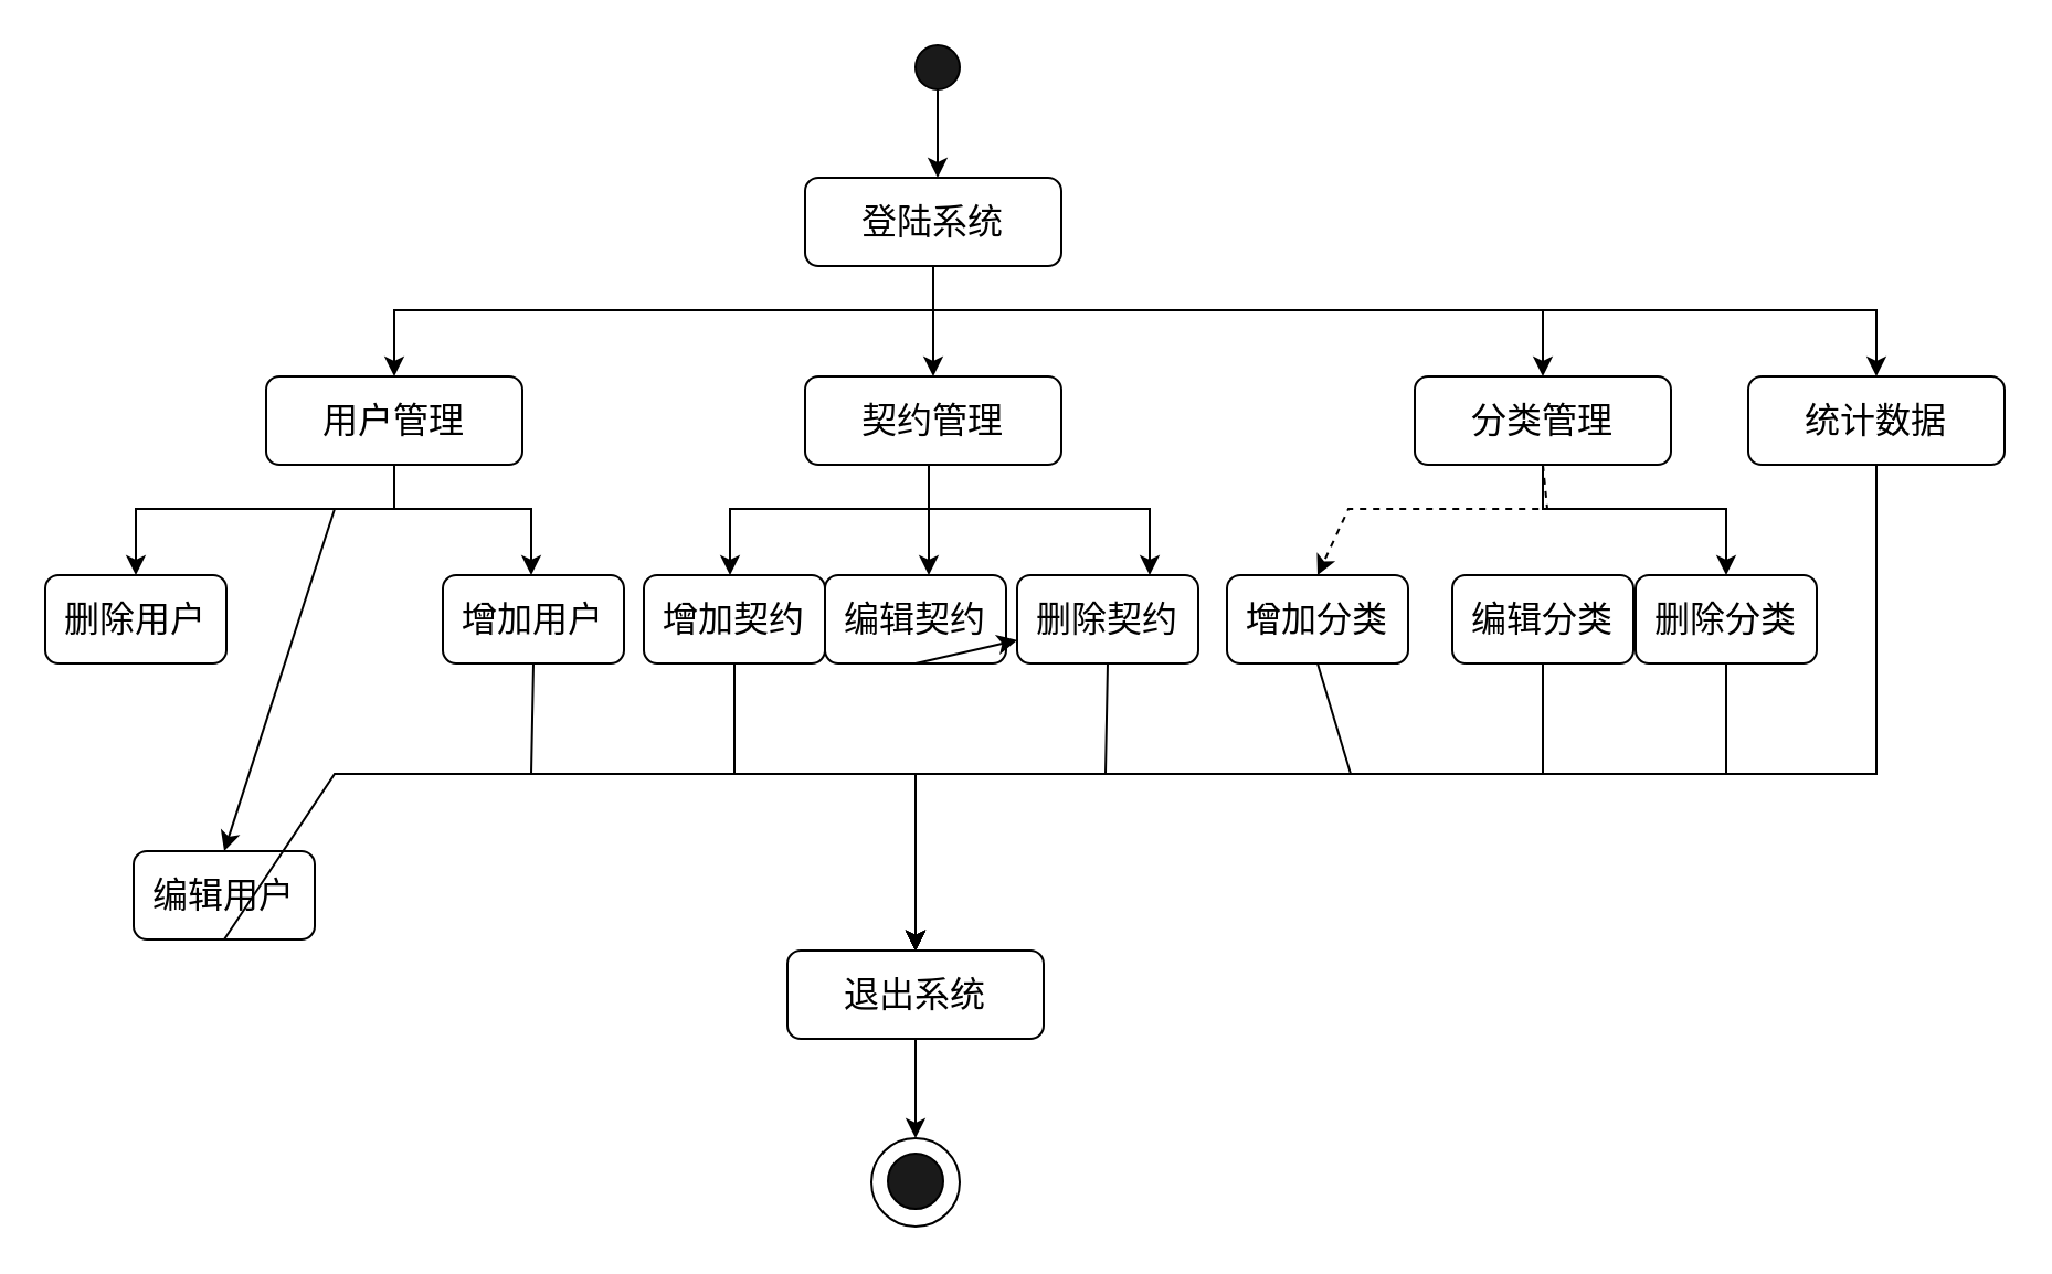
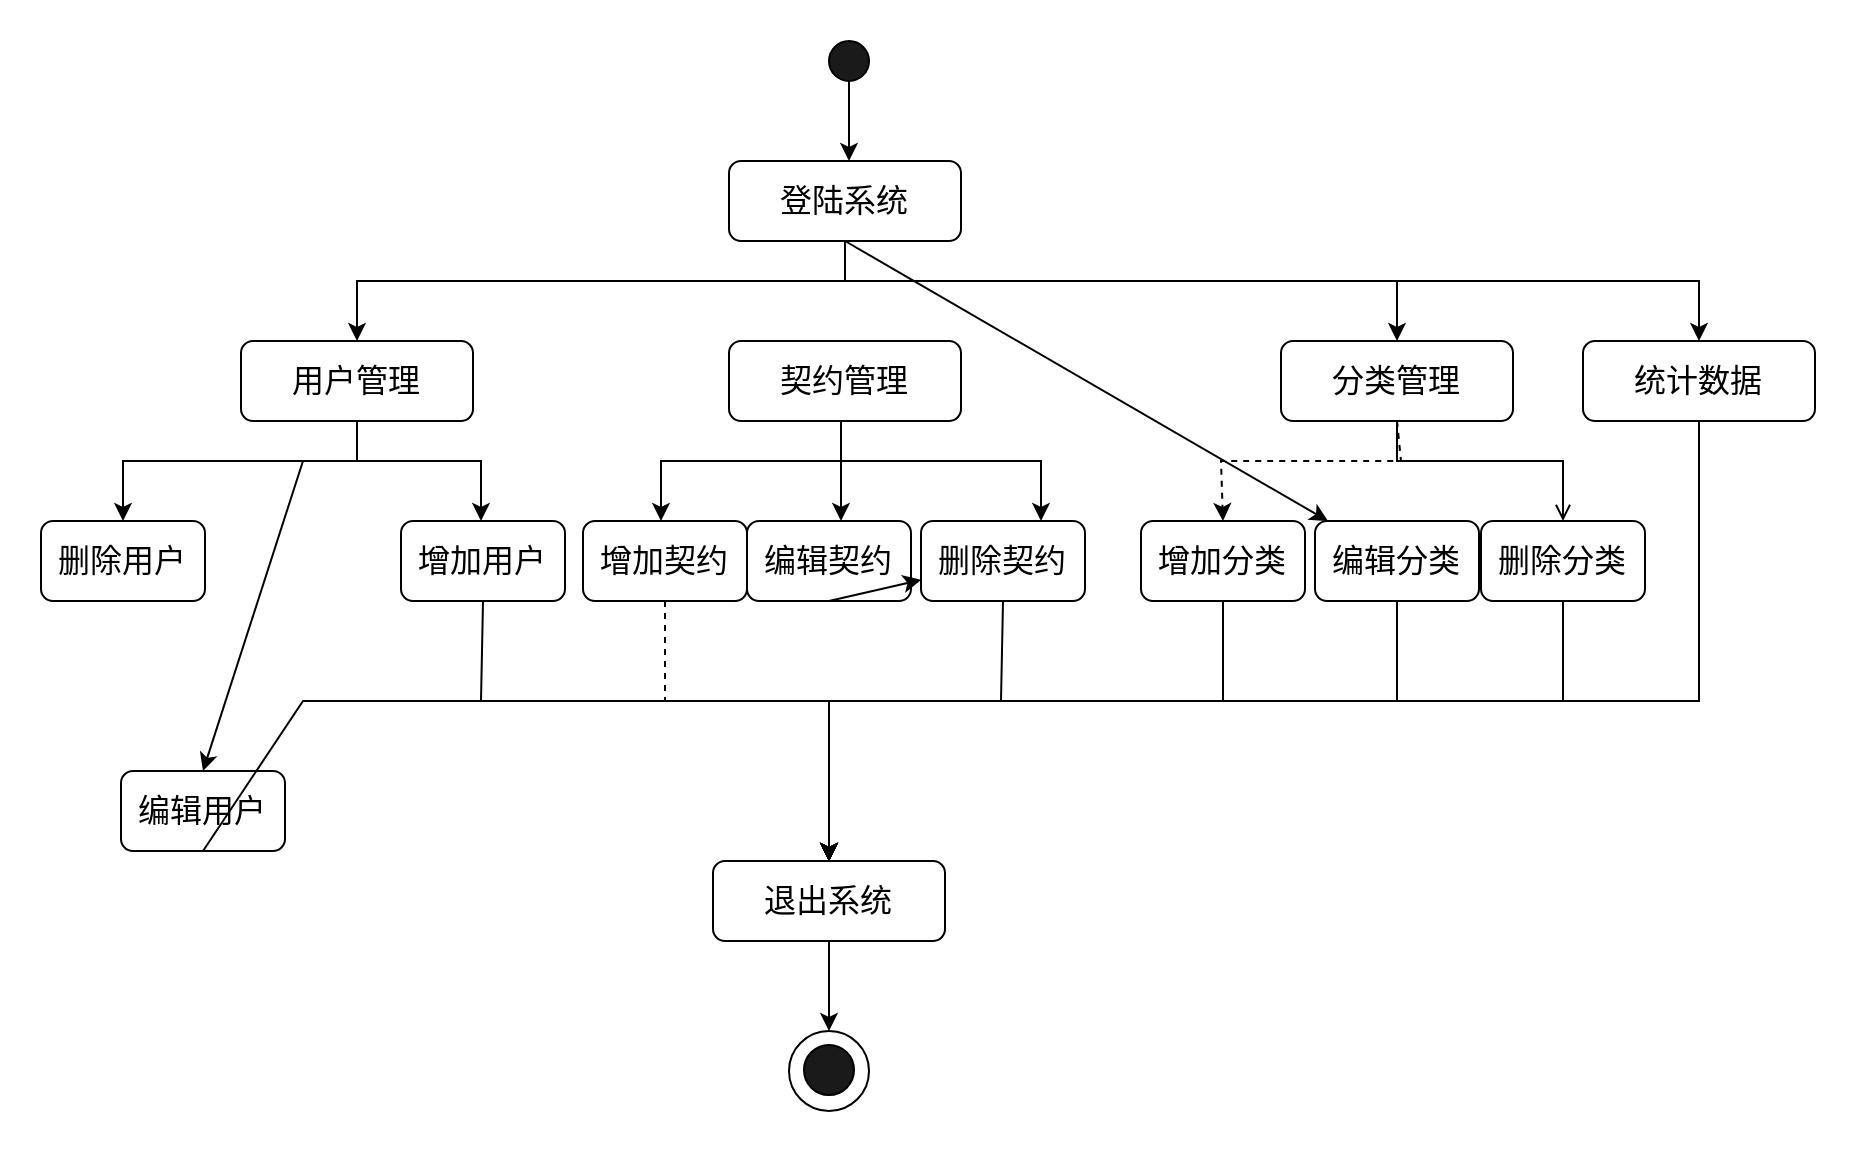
  <mxCell id="0" />
  <mxCell id="1" parent="0" />
  <mxCell id="2" value="" style="edgeStyle=orthogonalEdgeStyle;rounded=0;orthogonalLoop=1;jettySize=auto;html=1;fontFamily=Times New Roman;fontSize=16;" parent="1" source="3" edge="1"><mxGeometry relative="1" as="geometry"><mxPoint x="424" y="80" as="targetPoint" /></mxGeometry></mxCell>
  <mxCell id="3" value="" style="ellipse;whiteSpace=wrap;html=1;aspect=fixed;fillColor=#1A1A1A;fontFamily=Times New Roman;fontSize=16;" parent="1" vertex="1"><mxGeometry x="414" y="20" width="20" height="20" as="geometry" /></mxCell>
  <mxCell id="4" value="登陆系统" style="rounded=1;whiteSpace=wrap;html=1;fillColor=#FFFFFF;fontSize=16;fontFamily=Times New Roman;" parent="1" vertex="1"><mxGeometry x="364" y="80" width="116" height="40" as="geometry" /></mxCell>
  <mxCell id="5" value="用户管理" style="rounded=1;whiteSpace=wrap;html=1;fillColor=#FFFFFF;fontSize=16;fontFamily=Times New Roman;" parent="1" vertex="1"><mxGeometry x="120" y="170" width="116" height="40" as="geometry" /></mxCell>
  <mxCell id="6" value="契约管理" style="rounded=1;whiteSpace=wrap;html=1;fillColor=#FFFFFF;fontSize=16;fontFamily=Times New Roman;" parent="1" vertex="1"><mxGeometry x="364" y="170" width="116" height="40" as="geometry" /></mxCell>
  <mxCell id="7" value="分类管理" style="rounded=1;whiteSpace=wrap;html=1;fillColor=#FFFFFF;fontSize=16;fontFamily=Times New Roman;" parent="1" vertex="1"><mxGeometry x="640" y="170" width="116" height="40" as="geometry" /></mxCell>
  <mxCell id="8" value="" style="endArrow=classic;html=1;rounded=0;exitX=0.5;exitY=1;exitDx=0;exitDy=0;entryX=0.5;entryY=0;entryDx=0;entryDy=0;fontSize=16;fontFamily=Times New Roman;" parent="1" source="4" target="5" edge="1"><mxGeometry width="50" height="50" relative="1" as="geometry"><mxPoint x="470" y="310" as="sourcePoint" /><mxPoint x="520" y="260" as="targetPoint" /><Array as="points"><mxPoint x="422" y="140" /><mxPoint x="178" y="140" /></Array></mxGeometry></mxCell>
- <mxCell id="9" value="" style="endArrow=classic;html=1;rounded=0;exitX=0.5;exitY=1;exitDx=0;exitDy=0;entryX=0.5;entryY=0;entryDx=0;entryDy=0;fontSize=16;fontFamily=Times New Roman;" parent="1" source="4" target="6" edge="1"><mxGeometry width="50" height="50" relative="1" as="geometry"><mxPoint x="470" y="310" as="sourcePoint" /><mxPoint x="520" y="260" as="targetPoint" /></mxGeometry></mxCell>
+ <mxCell id="9" value="" style="endArrow=classic;html=1;rounded=0;exitX=0.5;exitY=1;exitDx=0;exitDy=0;fontSize=16;fontFamily=Times New Roman;" parent="1" source="4" target="20" edge="1"><mxGeometry width="50" height="50" relative="1" as="geometry"><mxPoint x="470" y="310" as="sourcePoint" /><mxPoint x="520" y="260" as="targetPoint" /></mxGeometry></mxCell>
  <mxCell id="10" value="" style="endArrow=classic;html=1;rounded=0;exitX=0.5;exitY=1;exitDx=0;exitDy=0;entryX=0.5;entryY=0;entryDx=0;entryDy=0;fontSize=16;fontFamily=Times New Roman;" parent="1" source="4" target="7" edge="1"><mxGeometry width="50" height="50" relative="1" as="geometry"><mxPoint x="470" y="310" as="sourcePoint" /><mxPoint x="520" y="260" as="targetPoint" /><Array as="points"><mxPoint x="422" y="140" /><mxPoint x="698" y="140" /></Array></mxGeometry></mxCell>
  <mxCell id="11" value="统计数据" style="rounded=1;whiteSpace=wrap;html=1;fillColor=#FFFFFF;fontSize=16;fontFamily=Times New Roman;" parent="1" vertex="1"><mxGeometry x="791" y="170" width="116" height="40" as="geometry" /></mxCell>
  <mxCell id="12" value="" style="endArrow=classic;html=1;rounded=0;exitX=0.5;exitY=1;exitDx=0;exitDy=0;entryX=0.5;entryY=0;entryDx=0;entryDy=0;fontSize=16;fontFamily=Times New Roman;" parent="1" source="4" target="11" edge="1"><mxGeometry width="50" height="50" relative="1" as="geometry"><mxPoint x="470" y="310" as="sourcePoint" /><mxPoint x="520" y="260" as="targetPoint" /><Array as="points"><mxPoint x="422" y="140" /><mxPoint x="690" y="140" /><mxPoint x="849" y="140" /></Array></mxGeometry></mxCell>
  <mxCell id="13" value="增加契约" style="rounded=1;whiteSpace=wrap;html=1;fillColor=#FFFFFF;fontSize=16;fontFamily=Times New Roman;" parent="1" vertex="1"><mxGeometry x="291" y="260" width="82" height="40" as="geometry" /></mxCell>
  <mxCell id="14" value="编辑契约" style="rounded=1;whiteSpace=wrap;html=1;fillColor=#FFFFFF;fontSize=16;fontFamily=Times New Roman;" parent="1" vertex="1"><mxGeometry x="373" y="260" width="82" height="40" as="geometry" /></mxCell>
  <mxCell id="15" value="删除契约" style="rounded=1;whiteSpace=wrap;html=1;fillColor=#FFFFFF;fontSize=16;fontFamily=Times New Roman;" parent="1" vertex="1"><mxGeometry x="460" y="260" width="82" height="40" as="geometry" /></mxCell>
  <mxCell id="16" value="删除用户" style="rounded=1;whiteSpace=wrap;html=1;fillColor=#FFFFFF;fontFamily=Times New Roman;fontSize=16;" parent="1" vertex="1"><mxGeometry x="20" y="260" width="82" height="40" as="geometry" /></mxCell>
  <mxCell id="17" value="编辑用户" style="rounded=1;whiteSpace=wrap;html=1;fillColor=#FFFFFF;fontSize=16;fontFamily=Times New Roman;" parent="1" vertex="1"><mxGeometry x="60" y="385" width="82" height="40" as="geometry" /></mxCell>
  <mxCell id="18" value="增加用户" style="rounded=1;whiteSpace=wrap;html=1;fillColor=#FFFFFF;fontSize=16;fontFamily=Times New Roman;" parent="1" vertex="1"><mxGeometry x="200" y="260" width="82" height="40" as="geometry" /></mxCell>
- <mxCell id="19" value="增加分类" style="rounded=1;whiteSpace=wrap;html=1;fillColor=#FFFFFF;fontSize=16;fontFamily=Times New Roman;" parent="1" vertex="1"><mxGeometry x="555" y="260" width="82" height="40" as="geometry" /></mxCell>
+ <mxCell id="19" value="增加分类" style="rounded=1;whiteSpace=wrap;html=1;fillColor=#FFFFFF;fontSize=16;fontFamily=Times New Roman;" parent="1" vertex="1"><mxGeometry x="570" y="260" width="82" height="40" as="geometry" /></mxCell>
  <mxCell id="20" value="编辑分类" style="rounded=1;whiteSpace=wrap;html=1;fillColor=#FFFFFF;fontSize=16;fontFamily=Times New Roman;" parent="1" vertex="1"><mxGeometry x="657" y="260" width="82" height="40" as="geometry" /></mxCell>
  <mxCell id="21" value="删除分类" style="rounded=1;whiteSpace=wrap;html=1;fillColor=#FFFFFF;fontSize=16;fontFamily=Times New Roman;" parent="1" vertex="1"><mxGeometry x="740" y="260" width="82" height="40" as="geometry" /></mxCell>
  <mxCell id="22" value="" style="endArrow=classic;html=1;rounded=0;exitX=0.5;exitY=1;exitDx=0;exitDy=0;entryX=0.5;entryY=0;entryDx=0;entryDy=0;fontSize=16;fontFamily=Times New Roman;" parent="1" source="5" target="16" edge="1"><mxGeometry width="50" height="50" relative="1" as="geometry"><mxPoint x="470" y="310" as="sourcePoint" /><mxPoint x="520" y="260" as="targetPoint" /><Array as="points"><mxPoint x="178" y="230" /><mxPoint x="61" y="230" /></Array></mxGeometry></mxCell>
  <mxCell id="23" value="" style="endArrow=classic;html=1;rounded=0;entryX=0.5;entryY=0;entryDx=0;entryDy=0;fontSize=16;fontFamily=Times New Roman;" parent="1" target="17" edge="1"><mxGeometry width="50" height="50" relative="1" as="geometry"><mxPoint x="151" y="230" as="sourcePoint" /><mxPoint x="520" y="260" as="targetPoint" /></mxGeometry></mxCell>
  <mxCell id="24" value="" style="endArrow=classic;html=1;rounded=0;exitX=0.5;exitY=1;exitDx=0;exitDy=0;fontSize=16;fontFamily=Times New Roman;" parent="1" source="5" edge="1"><mxGeometry width="50" height="50" relative="1" as="geometry"><mxPoint x="470" y="310" as="sourcePoint" /><mxPoint x="240" y="260" as="targetPoint" /><Array as="points"><mxPoint x="178" y="230" /><mxPoint x="240" y="230" /></Array></mxGeometry></mxCell>
  <mxCell id="25" value="" style="endArrow=classic;html=1;rounded=0;fontSize=16;fontFamily=Times New Roman;" parent="1" edge="1"><mxGeometry width="50" height="50" relative="1" as="geometry"><mxPoint x="420" y="210" as="sourcePoint" /><mxPoint x="330" y="260" as="targetPoint" /><Array as="points"><mxPoint x="420" y="230" /><mxPoint x="330" y="230" /></Array></mxGeometry></mxCell>
  <mxCell id="26" value="" style="endArrow=classic;html=1;rounded=0;fontSize=16;fontFamily=Times New Roman;" parent="1" edge="1"><mxGeometry width="50" height="50" relative="1" as="geometry"><mxPoint x="420" y="210" as="sourcePoint" /><mxPoint x="420" y="260" as="targetPoint" /></mxGeometry></mxCell>
  <mxCell id="27" value="" style="endArrow=classic;html=1;rounded=0;fontSize=16;fontFamily=Times New Roman;" parent="1" edge="1"><mxGeometry width="50" height="50" relative="1" as="geometry"><mxPoint x="420" y="210" as="sourcePoint" /><mxPoint x="520" y="260" as="targetPoint" /><Array as="points"><mxPoint x="420" y="230" /><mxPoint x="520" y="230" /></Array></mxGeometry></mxCell>
  <mxCell id="28" value="" style="endArrow=classic;html=1;rounded=0;exitX=0.5;exitY=1;exitDx=0;exitDy=0;entryX=0.5;entryY=0;entryDx=0;entryDy=0;fontSize=16;fontFamily=Times New Roman;dashed=1;" parent="1" source="7" target="19" edge="1"><mxGeometry width="50" height="50" relative="1" as="geometry"><mxPoint x="470" y="310" as="sourcePoint" /><mxPoint x="520" y="260" as="targetPoint" /><Array as="points"><mxPoint x="700" y="230" /><mxPoint x="610" y="230" /></Array></mxGeometry></mxCell>
- <mxCell id="29" value="" style="endArrow=classic;html=1;rounded=0;exitX=0.5;exitY=1;exitDx=0;exitDy=0;entryX=0.5;entryY=0;entryDx=0;entryDy=0;fontSize=16;fontFamily=Times New Roman;" parent="1" source="7" target="21" edge="1"><mxGeometry width="50" height="50" relative="1" as="geometry"><mxPoint x="470" y="310" as="sourcePoint" /><mxPoint x="520" y="260" as="targetPoint" /><Array as="points"><mxPoint x="698" y="230" /><mxPoint x="781" y="230" /></Array></mxGeometry></mxCell>
+ <mxCell id="29" value="" style="endArrow=open;html=1;rounded=0;exitX=0.5;exitY=1;exitDx=0;exitDy=0;entryX=0.5;entryY=0;entryDx=0;entryDy=0;fontSize=16;fontFamily=Times New Roman;" parent="1" source="7" target="21" edge="1"><mxGeometry width="50" height="50" relative="1" as="geometry"><mxPoint x="470" y="310" as="sourcePoint" /><mxPoint x="520" y="260" as="targetPoint" /><Array as="points"><mxPoint x="698" y="230" /><mxPoint x="781" y="230" /></Array></mxGeometry></mxCell>
  <mxCell id="30" value="退出系统" style="rounded=1;whiteSpace=wrap;html=1;fillColor=#FFFFFF;fontSize=16;fontFamily=Times New Roman;" parent="1" vertex="1"><mxGeometry x="356" y="430" width="116" height="40" as="geometry" /></mxCell>
  <mxCell id="31" value="" style="ellipse;whiteSpace=wrap;html=1;aspect=fixed;fillColor=#FFFFFF;fontSize=16;fontFamily=Times New Roman;" parent="1" vertex="1"><mxGeometry x="394" y="515" width="40" height="40" as="geometry" /></mxCell>
  <mxCell id="32" value="" style="ellipse;whiteSpace=wrap;html=1;aspect=fixed;fillColor=#1A1A1A;fontSize=16;fontFamily=Times New Roman;" parent="1" vertex="1"><mxGeometry x="401.5" y="522" width="25" height="25" as="geometry" /></mxCell>
  <mxCell id="33" value="" style="endArrow=classic;html=1;rounded=0;exitX=0.5;exitY=1;exitDx=0;exitDy=0;entryX=0.5;entryY=0;entryDx=0;entryDy=0;fontSize=16;fontFamily=Times New Roman;" parent="1" source="30" target="31" edge="1"><mxGeometry width="50" height="50" relative="1" as="geometry"><mxPoint x="470" y="310" as="sourcePoint" /><mxPoint x="520" y="260" as="targetPoint" /></mxGeometry></mxCell>
  <mxCell id="34" value="" style="endArrow=classic;html=1;rounded=0;exitX=0.5;exitY=1;exitDx=0;exitDy=0;fontSize=16;fontFamily=Times New Roman;" parent="1" source="14" target="15" edge="1"><mxGeometry width="50" height="50" relative="1" as="geometry"><mxPoint x="470" y="310" as="sourcePoint" /><mxPoint x="520" y="260" as="targetPoint" /></mxGeometry></mxCell>
- <mxCell id="35" value="" style="endArrow=classic;html=1;rounded=0;exitX=0.5;exitY=1;exitDx=0;exitDy=0;entryX=0.5;entryY=0;entryDx=0;entryDy=0;fontSize=16;fontFamily=Times New Roman;" parent="1" source="13" target="30" edge="1"><mxGeometry width="50" height="50" relative="1" as="geometry"><mxPoint x="470" y="310" as="sourcePoint" /><mxPoint x="520" y="260" as="targetPoint" /><Array as="points"><mxPoint x="332" y="350" /><mxPoint x="414" y="350" /></Array></mxGeometry></mxCell>
+ <mxCell id="35" value="" style="endArrow=classic;html=1;rounded=0;exitX=0.5;exitY=1;exitDx=0;exitDy=0;entryX=0.5;entryY=0;entryDx=0;entryDy=0;fontSize=16;fontFamily=Times New Roman;dashed=1;" parent="1" source="13" target="30" edge="1"><mxGeometry width="50" height="50" relative="1" as="geometry"><mxPoint x="470" y="310" as="sourcePoint" /><mxPoint x="520" y="260" as="targetPoint" /><Array as="points"><mxPoint x="332" y="350" /><mxPoint x="414" y="350" /></Array></mxGeometry></mxCell>
  <mxCell id="36" value="" style="endArrow=classic;html=1;rounded=0;exitX=0.5;exitY=1;exitDx=0;exitDy=0;entryX=0.5;entryY=0;entryDx=0;entryDy=0;fontSize=16;fontFamily=Times New Roman;" parent="1" source="15" target="30" edge="1"><mxGeometry width="50" height="50" relative="1" as="geometry"><mxPoint x="470" y="310" as="sourcePoint" /><mxPoint x="520" y="260" as="targetPoint" /><Array as="points"><mxPoint x="500" y="350" /><mxPoint x="414" y="350" /></Array></mxGeometry></mxCell>
  <mxCell id="37" value="" style="endArrow=classic;html=1;rounded=0;exitX=0.5;exitY=1;exitDx=0;exitDy=0;entryX=0.5;entryY=0;entryDx=0;entryDy=0;fontSize=16;fontFamily=Times New Roman;" parent="1" source="18" target="30" edge="1"><mxGeometry width="50" height="50" relative="1" as="geometry"><mxPoint x="470" y="310" as="sourcePoint" /><mxPoint x="520" y="260" as="targetPoint" /><Array as="points"><mxPoint x="240" y="350" /><mxPoint x="414" y="350" /></Array></mxGeometry></mxCell>
  <mxCell id="38" value="" style="endArrow=classic;html=1;rounded=0;exitX=0.5;exitY=1;exitDx=0;exitDy=0;entryX=0.5;entryY=0;entryDx=0;entryDy=0;fontSize=16;fontFamily=Times New Roman;" parent="1" source="17" target="30" edge="1"><mxGeometry width="50" height="50" relative="1" as="geometry"><mxPoint x="470" y="310" as="sourcePoint" /><mxPoint x="520" y="260" as="targetPoint" /><Array as="points"><mxPoint x="151" y="350" /><mxPoint x="414" y="350" /></Array></mxGeometry></mxCell>
  <mxCell id="39" value="" style="endArrow=classic;html=1;rounded=0;exitX=0.5;exitY=1;exitDx=0;exitDy=0;fontSize=16;fontFamily=Times New Roman;" parent="1" source="19" target="30" edge="1"><mxGeometry width="50" height="50" relative="1" as="geometry"><mxPoint x="470" y="310" as="sourcePoint" /><mxPoint x="420" y="430" as="targetPoint" /><Array as="points"><mxPoint x="611" y="350" /><mxPoint x="414" y="350" /></Array></mxGeometry></mxCell>
  <mxCell id="40" value="" style="endArrow=classic;html=1;rounded=0;exitX=0.5;exitY=1;exitDx=0;exitDy=0;entryX=0.5;entryY=0;entryDx=0;entryDy=0;fontSize=16;fontFamily=Times New Roman;" parent="1" source="20" target="30" edge="1"><mxGeometry width="50" height="50" relative="1" as="geometry"><mxPoint x="470" y="310" as="sourcePoint" /><mxPoint x="520" y="260" as="targetPoint" /><Array as="points"><mxPoint x="698" y="350" /><mxPoint x="414" y="350" /></Array></mxGeometry></mxCell>
  <mxCell id="41" value="" style="endArrow=classic;html=1;rounded=0;exitX=0.5;exitY=1;exitDx=0;exitDy=0;entryX=0.5;entryY=0;entryDx=0;entryDy=0;fontSize=16;fontFamily=Times New Roman;" parent="1" source="21" target="30" edge="1"><mxGeometry width="50" height="50" relative="1" as="geometry"><mxPoint x="470" y="310" as="sourcePoint" /><mxPoint x="520" y="260" as="targetPoint" /><Array as="points"><mxPoint x="781" y="350" /><mxPoint x="414" y="350" /></Array></mxGeometry></mxCell>
  <mxCell id="42" value="" style="endArrow=classic;html=1;rounded=0;exitX=0.5;exitY=1;exitDx=0;exitDy=0;entryX=0.5;entryY=0;entryDx=0;entryDy=0;fontSize=16;fontFamily=Times New Roman;" parent="1" source="11" target="30" edge="1"><mxGeometry width="50" height="50" relative="1" as="geometry"><mxPoint x="470" y="310" as="sourcePoint" /><mxPoint x="520" y="260" as="targetPoint" /><Array as="points"><mxPoint x="849" y="350" /><mxPoint x="414" y="350" /></Array></mxGeometry></mxCell>
